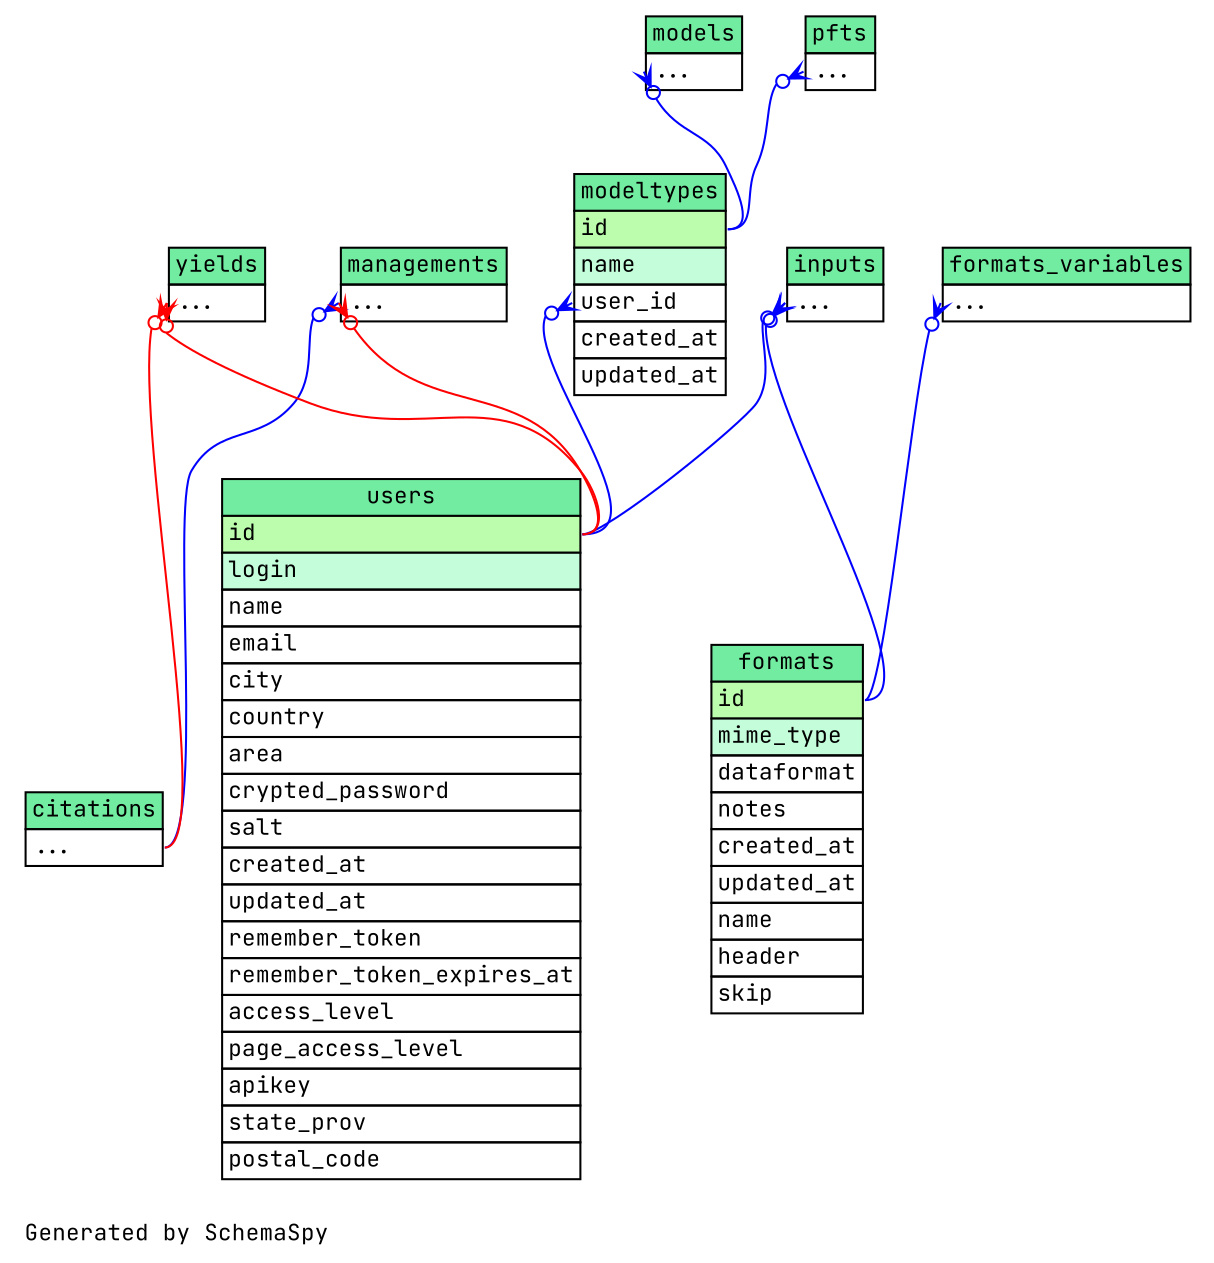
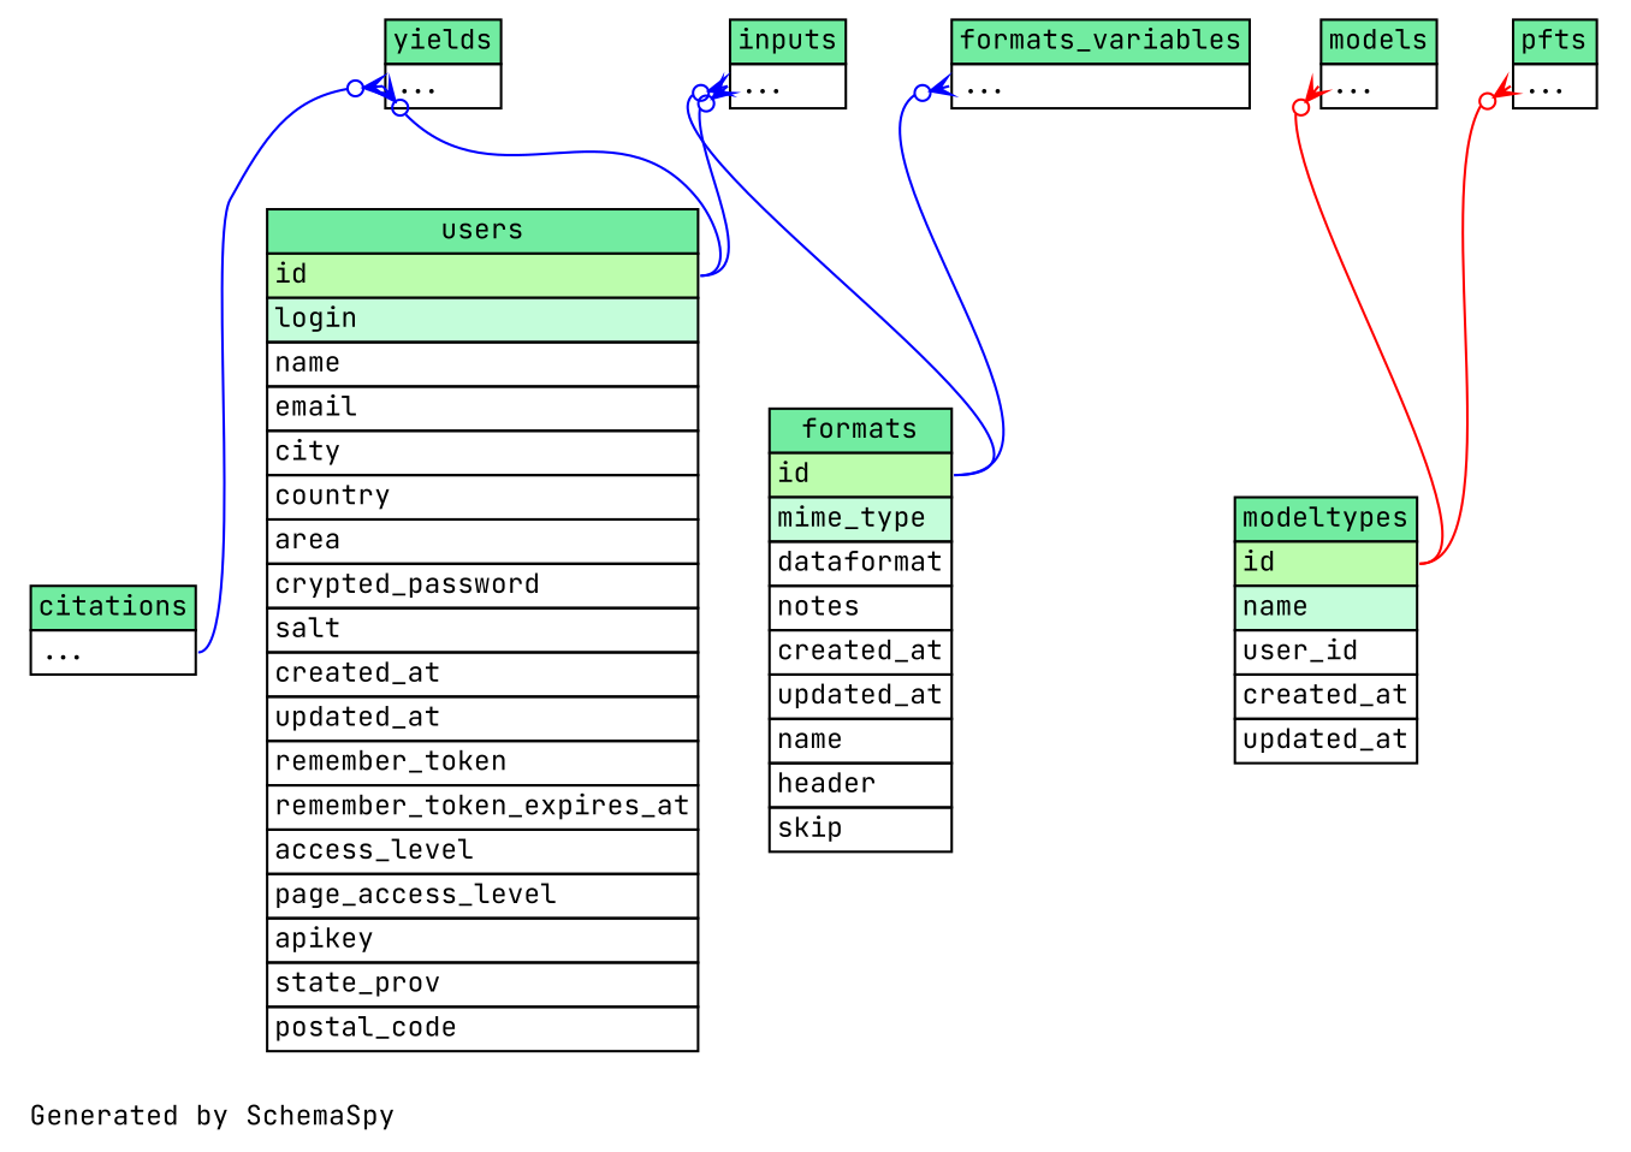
  digraph {
    bgcolor="#ffffff"
    fontname="JetBrains Mono"
    fontsize=11
    label="\nGenerated by SchemaSpy"
    labeljust=l
    nodesep=0.18
    rankdir=TB
    ranksep=0.46
    node [fontname="JetBrains Mono" fontsize=11 shape=plaintext]
    edge [arrowhead=none arrowsize=0.8 arrowtail=crowodot color=blue dir=back fontname="JetBrains Mono" headport="id:e" tailport="elipses:w"]
    n1 [label=<     <TABLE BORDER="0" CELLBORDER="1" CELLSPACING="0" BGCOLOR="#FFFFFF">       <TR><TD COLSPAN="4" BGCOLOR="#72ECA1" ALIGN="CENTER">citations</TD></TR>       <TR><TD PORT="elipses" COLSPAN="4" ALIGN="LEFT">...</TD></TR>     </TABLE>>]
    n2 [label=<     <TABLE BORDER="0" CELLBORDER="1" CELLSPACING="0" BGCOLOR="#FFFFFF">       <TR><TD COLSPAN="4" BGCOLOR="#72ECA1" ALIGN="CENTER">users</TD></TR>       <TR><TD PORT="id" COLSPAN="4" BGCOLOR="#bcfdad !important" ALIGN="LEFT">id</TD></TR>       <TR><TD PORT="login" COLSPAN="4" BGCOLOR="#c4fdda !important" ALIGN="LEFT">login</TD></TR>       <TR><TD PORT="name" COLSPAN="4" ALIGN="LEFT">name</TD></TR>       <TR><TD PORT="email" COLSPAN="4" ALIGN="LEFT">email</TD></TR>       <TR><TD PORT="city" COLSPAN="4" ALIGN="LEFT">city</TD></TR>       <TR><TD PORT="country" COLSPAN="4" ALIGN="LEFT">country</TD></TR>       <TR><TD PORT="area" COLSPAN="4" ALIGN="LEFT">area</TD></TR>       <TR><TD PORT="crypted_password" COLSPAN="4" ALIGN="LEFT">crypted_password</TD></TR>       <TR><TD PORT="salt" COLSPAN="4" ALIGN="LEFT">salt</TD></TR>       <TR><TD PORT="created_at" COLSPAN="4" ALIGN="LEFT">created_at</TD></TR>       <TR><TD PORT="updated_at" COLSPAN="4" ALIGN="LEFT">updated_at</TD></TR>       <TR><TD PORT="remember_token" COLSPAN="4" ALIGN="LEFT">remember_token</TD></TR>       <TR><TD PORT="remember_token_expires_at" COLSPAN="4" ALIGN="LEFT">remember_token_expires_at</TD></TR>       <TR><TD PORT="access_level" COLSPAN="4" ALIGN="LEFT">access_level</TD></TR>       <TR><TD PORT="page_access_level" COLSPAN="4" ALIGN="LEFT">page_access_level</TD></TR>       <TR><TD PORT="apikey" COLSPAN="4" ALIGN="LEFT">apikey</TD></TR>       <TR><TD PORT="state_prov" COLSPAN="4" ALIGN="LEFT">state_prov</TD></TR>       <TR><TD PORT="postal_code" COLSPAN="4" ALIGN="LEFT">postal_code</TD></TR>     </TABLE>>]
    n3 [label=<     <TABLE BORDER="0" CELLBORDER="1" CELLSPACING="0" BGCOLOR="#FFFFFF">       <TR><TD COLSPAN="4" BGCOLOR="#72ECA1" ALIGN="CENTER">formats_variables</TD></TR>       <TR><TD PORT="elipses" COLSPAN="4" ALIGN="LEFT">...</TD></TR>     </TABLE>>]
    n4 [label=<     <TABLE BORDER="0" CELLBORDER="1" CELLSPACING="0" BGCOLOR="#FFFFFF">       <TR><TD COLSPAN="4" BGCOLOR="#72ECA1" ALIGN="CENTER">formats</TD></TR>       <TR><TD PORT="id" COLSPAN="4" BGCOLOR="#bcfdad !important" ALIGN="LEFT">id</TD></TR>       <TR><TD PORT="mime_type" COLSPAN="4" BGCOLOR="#c4fdda !important" ALIGN="LEFT">mime_type</TD></TR>       <TR><TD PORT="dataformat" COLSPAN="4" ALIGN="LEFT">dataformat</TD></TR>       <TR><TD PORT="notes" COLSPAN="4" ALIGN="LEFT">notes</TD></TR>       <TR><TD PORT="created_at" COLSPAN="4" ALIGN="LEFT">created_at</TD></TR>       <TR><TD PORT="updated_at" COLSPAN="4" ALIGN="LEFT">updated_at</TD></TR>       <TR><TD PORT="name" COLSPAN="4" ALIGN="LEFT">name</TD></TR>       <TR><TD PORT="header" COLSPAN="4" ALIGN="LEFT">header</TD></TR>       <TR><TD PORT="skip" COLSPAN="4" ALIGN="LEFT">skip</TD></TR>     </TABLE>>]
    n5 [label=<     <TABLE BORDER="0" CELLBORDER="1" CELLSPACING="0" BGCOLOR="#FFFFFF">       <TR><TD COLSPAN="4" BGCOLOR="#72ECA1" ALIGN="CENTER">inputs</TD></TR>       <TR><TD PORT="elipses" COLSPAN="4" ALIGN="LEFT">...</TD></TR>     </TABLE>>]
-   n6 [label=<     <TABLE BORDER="0" CELLBORDER="1" CELLSPACING="0" BGCOLOR="#FFFFFF">       <TR><TD COLSPAN="4" BGCOLOR="#72ECA1" ALIGN="CENTER">managements</TD></TR>       <TR><TD PORT="elipses" COLSPAN="4" ALIGN="LEFT">...</TD></TR>     </TABLE>>]
    n7 [label=<     <TABLE BORDER="0" CELLBORDER="1" CELLSPACING="0" BGCOLOR="#FFFFFF">       <TR><TD COLSPAN="4" BGCOLOR="#72ECA1" ALIGN="CENTER">models</TD></TR>       <TR><TD PORT="elipses" COLSPAN="4" ALIGN="LEFT">...</TD></TR>     </TABLE>>]
    n8 [label=<     <TABLE BORDER="0" CELLBORDER="1" CELLSPACING="0" BGCOLOR="#FFFFFF">       <TR><TD COLSPAN="4" BGCOLOR="#72ECA1" ALIGN="CENTER">modeltypes</TD></TR>       <TR><TD PORT="id" COLSPAN="4" BGCOLOR="#bcfdad !important" ALIGN="LEFT">id</TD></TR>       <TR><TD PORT="name" COLSPAN="4" BGCOLOR="#c4fdda !important" ALIGN="LEFT">name</TD></TR>       <TR><TD PORT="user_id" COLSPAN="4" ALIGN="LEFT">user_id</TD></TR>       <TR><TD PORT="created_at" COLSPAN="4" ALIGN="LEFT">created_at</TD></TR>       <TR><TD PORT="updated_at" COLSPAN="4" ALIGN="LEFT">updated_at</TD></TR>     </TABLE>>]
    n9 [label=<     <TABLE BORDER="0" CELLBORDER="1" CELLSPACING="0" BGCOLOR="#FFFFFF">       <TR><TD COLSPAN="4" BGCOLOR="#72ECA1" ALIGN="CENTER">pfts</TD></TR>       <TR><TD PORT="elipses" COLSPAN="4" ALIGN="LEFT">...</TD></TR>     </TABLE>>]
    n10 [label=<     <TABLE BORDER="0" CELLBORDER="1" CELLSPACING="0" BGCOLOR="#FFFFFF">       <TR><TD COLSPAN="4" BGCOLOR="#72ECA1" ALIGN="CENTER">yields</TD></TR>       <TR><TD PORT="elipses" COLSPAN="4" ALIGN="LEFT">...</TD></TR>     </TABLE>>]
    n3 -> n4
    n5 -> n2
    n5 -> n4
-   n6 -> n1 [headport="elipses:e"]
-   n6 -> n2 [color=red]
-   n7 -> n8
-   n8 -> n2 [tailport="user_id:w"]
-   n9 -> n8
-   n10 -> n1 [color=red headport="elipses:e"]
-   n10 -> n2 [color=red]
+   n7 -> n8 [color=red]
+   n9 -> n8 [color=red]
+   n10 -> n1 [headport="elipses:e"]
+   n10 -> n2
  }
